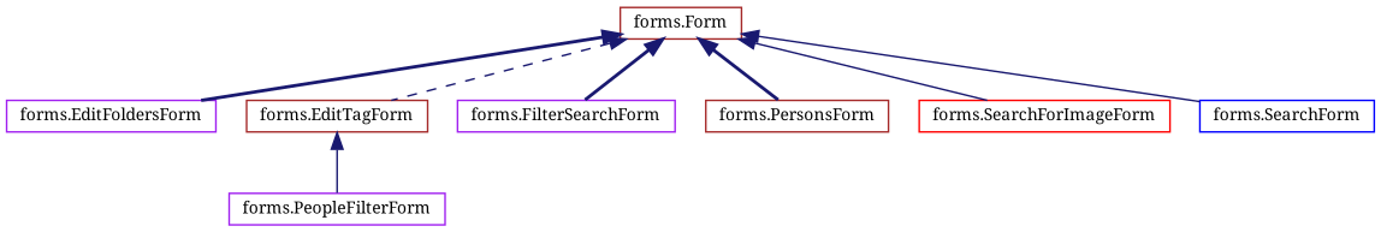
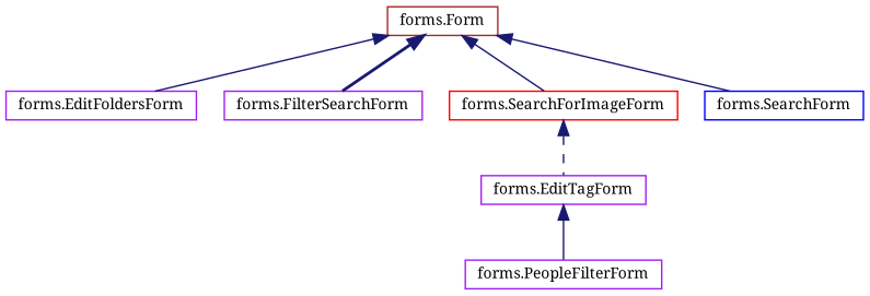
  digraph {
    fontname="Noto Serif"
    rankdir=TB
    node [color=purple fillcolor=white fontname="Noto Serif" fontsize=10 shape=record style=filled]
    edge [color=midnightblue dir=back fontname="Noto Serif" fontsize=10 labelfontname=Helvetica labelfontsize=10 style=solid]
    n1 [color=brown height=0.2 label="forms.Form" width=0.4]
    n2 [height=0.2 label="forms.EditFoldersForm" width=0.4]
-   n3 [color=brown height=0.2 label="forms.EditTagForm" width=0.4]
+   n3 [height=0.2 label="forms.EditTagForm" width=0.4]
    n4 [height=0.2 label="forms.FilterSearchForm" width=0.4]
-   n5 [color=brown height=0.2 label="forms.PersonsForm" width=0.4]
    n6 [color=red height=0.2 label="forms.SearchForImageForm" width=0.4]
    n7 [color=blue height=0.2 label="forms.SearchForm" width=0.4]
    n8 [height=0.2 label="forms.PeopleFilterForm" width=0.4]
-   n1 -> n2 [style=bold]
-   n1 -> n3 [style=dashed]
+   n1 -> n2
+   n6 -> n3 [style=dashed]
    n1 -> n4 [style=bold]
-   n1 -> n5 [style=bold]
    n1 -> n6
    n1 -> n7
    n3 -> n8
  }
